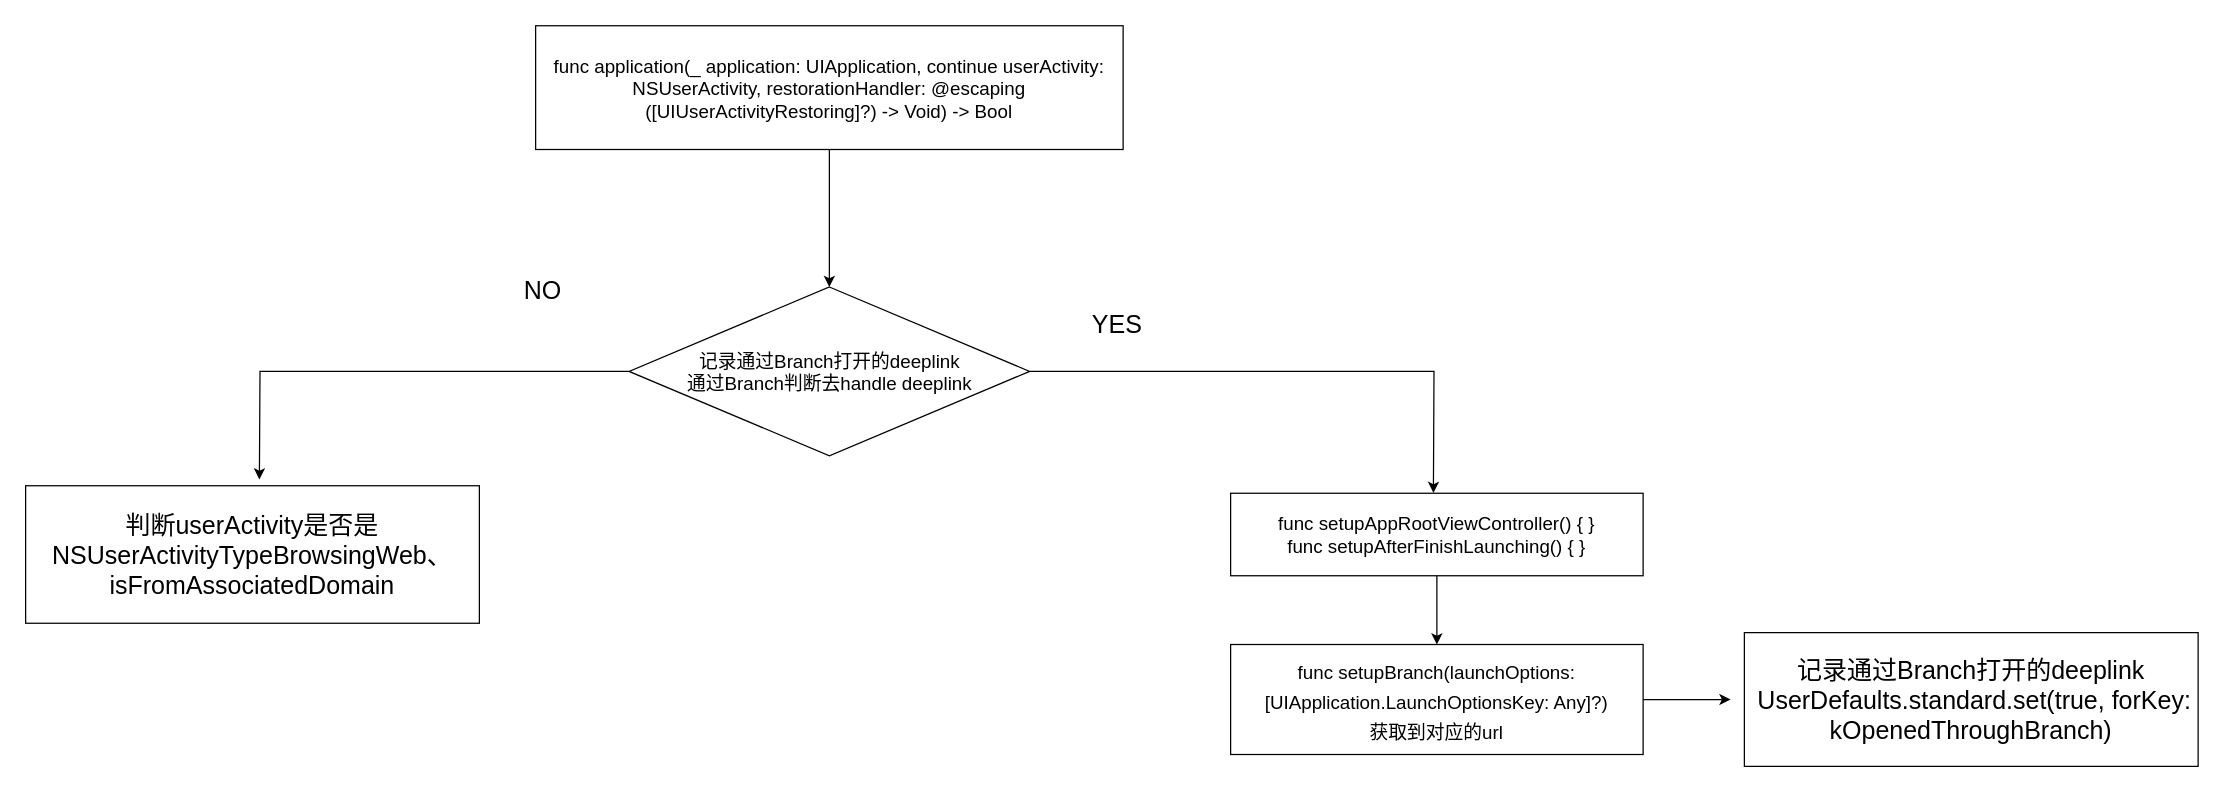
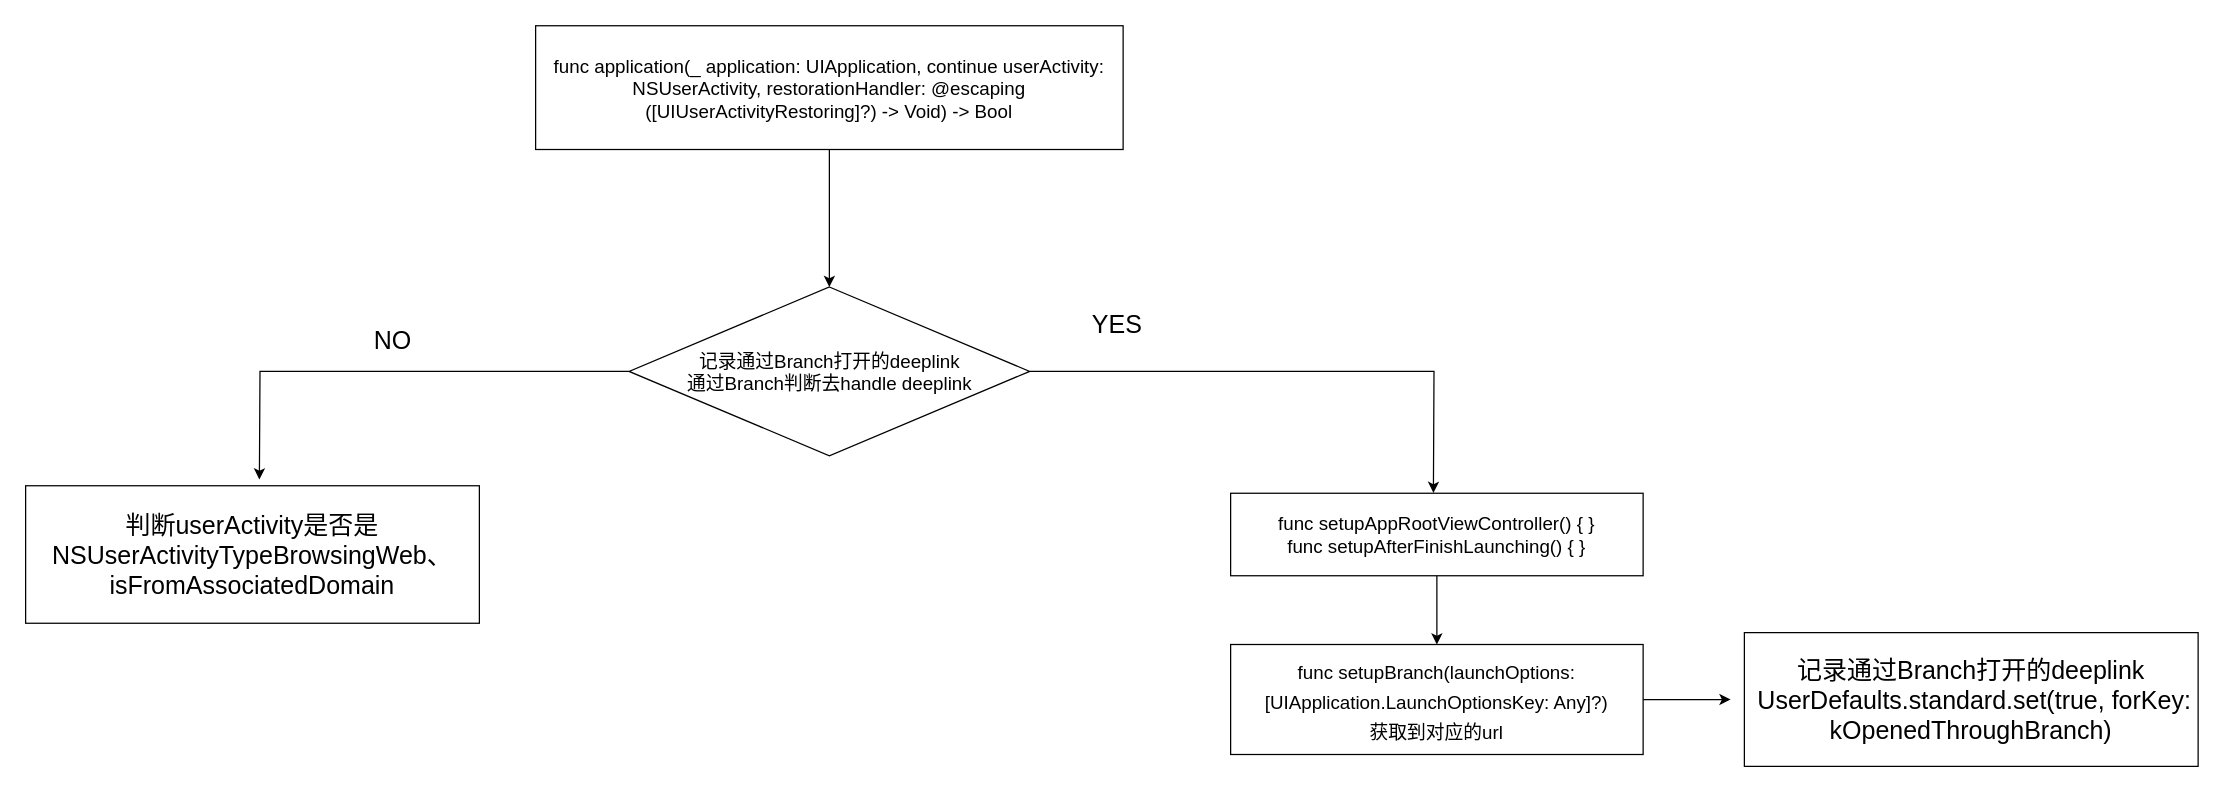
  <mxCell id="0" />
  <mxCell id="1" parent="0" />
  <mxCell id="2" style="edgeStyle=orthogonalEdgeStyle;rounded=0;orthogonalLoop=1;jettySize=auto;html=1;entryX=0.5;entryY=0;entryDx=0;entryDy=0;fontSize=15;" edge="1" parent="1" source="3" target="6"><mxGeometry relative="1" as="geometry" /></mxCell>
  <mxCell id="3" value="&lt;font style=&quot;font-size: 15px;&quot;&gt;func application(_ application: UIApplication, continue userActivity: NSUserActivity, restorationHandler: @escaping ([UIUserActivityRestoring]?) -&amp;gt; Void) -&amp;gt; Bool&lt;/font&gt;" style="rounded=0;whiteSpace=wrap;html=1;" vertex="1" parent="1"><mxGeometry x="428" y="20" width="470" height="99" as="geometry" /></mxCell>
  <mxCell id="4" style="edgeStyle=orthogonalEdgeStyle;rounded=0;orthogonalLoop=1;jettySize=auto;html=1;fontSize=15;entryX=0.434;entryY=-0.005;entryDx=0;entryDy=0;entryPerimeter=0;exitX=1;exitY=0.5;exitDx=0;exitDy=0;" edge="1" parent="1" source="6"><mxGeometry relative="1" as="geometry"><mxPoint x="1146.22" y="393.725" as="targetPoint" /><mxPoint x="842.08" y="296.571" as="sourcePoint" /></mxGeometry></mxCell>
  <mxCell id="5" style="edgeStyle=orthogonalEdgeStyle;rounded=0;orthogonalLoop=1;jettySize=auto;html=1;fontSize=20;" edge="1" parent="1" source="6"><mxGeometry relative="1" as="geometry"><mxPoint x="207" y="383" as="targetPoint" /></mxGeometry></mxCell>
  <mxCell id="6" value="记录通过Branch打开的deeplink&lt;br&gt;通过Branch判断去handle deeplink" style="rhombus;whiteSpace=wrap;html=1;fontSize=15;" vertex="1" parent="1"><mxGeometry x="502.75" y="229" width="320.5" height="135" as="geometry" /></mxCell>
  <mxCell id="7" style="edgeStyle=orthogonalEdgeStyle;rounded=0;orthogonalLoop=1;jettySize=auto;html=1;fontSize=20;" edge="1" parent="1" source="8" target="11"><mxGeometry relative="1" as="geometry" /></mxCell>
  <mxCell id="8" value="func&amp;nbsp;setupAppRootViewController() { }&lt;br&gt;func&amp;nbsp;setupAfterFinishLaunching() { }&lt;br&gt;" style="rounded=0;whiteSpace=wrap;html=1;fontSize=15;" vertex="1" parent="1"><mxGeometry x="984" y="394" width="330" height="66" as="geometry" /></mxCell>
  <mxCell id="9" value="&lt;span style=&quot;font-size: 20px;&quot;&gt;YES&lt;/span&gt;" style="text;html=1;align=center;verticalAlign=middle;resizable=0;points=[];autosize=1;strokeColor=none;fillColor=none;fontSize=15;" vertex="1" parent="1"><mxGeometry x="860" y="241" width="66" height="33" as="geometry" /></mxCell>
  <mxCell id="10" style="edgeStyle=orthogonalEdgeStyle;rounded=0;orthogonalLoop=1;jettySize=auto;html=1;fontSize=20;" edge="1" parent="1" source="11"><mxGeometry relative="1" as="geometry"><mxPoint x="1384" y="559" as="targetPoint" /></mxGeometry></mxCell>
  <mxCell id="11" value="&lt;span style=&quot;font-size: 15px;&quot;&gt;func setupBranch(launchOptions: [UIApplication.LaunchOptionsKey: Any]?)&lt;br&gt;获取到对应的url&lt;br&gt;&lt;/span&gt;" style="rounded=0;whiteSpace=wrap;html=1;fontSize=20;" vertex="1" parent="1"><mxGeometry x="984" y="515" width="330" height="88" as="geometry" /></mxCell>
  <mxCell id="12" value="记录通过Branch打开的deeplink&lt;br&gt;&amp;nbsp;UserDefaults.standard.set(true, forKey: kOpenedThroughBranch)" style="rounded=0;whiteSpace=wrap;html=1;fontSize=20;" vertex="1" parent="1"><mxGeometry x="1395" y="505.5" width="363" height="107" as="geometry" /></mxCell>
  <mxCell id="13" value="判断userActivity是否是NSUserActivityTypeBrowsingWeb、isFromAssociatedDomain" style="rounded=0;whiteSpace=wrap;html=1;fontSize=20;" vertex="1" parent="1"><mxGeometry x="20" y="388" width="363" height="110" as="geometry" /></mxCell>
- <mxCell id="14" value="NO" style="text;html=1;strokeColor=none;fillColor=none;align=center;verticalAlign=middle;whiteSpace=wrap;rounded=0;fontSize=20;" vertex="1" parent="1"><mxGeometry x="404" y="216" width="60" height="30" as="geometry" /></mxCell>
+ <mxCell id="14" value="NO" style="text;html=1;strokeColor=none;fillColor=none;align=center;verticalAlign=middle;whiteSpace=wrap;rounded=0;fontSize=20;" vertex="1" parent="1"><mxGeometry x="284" y="256" width="60" height="30" as="geometry" /></mxCell>
